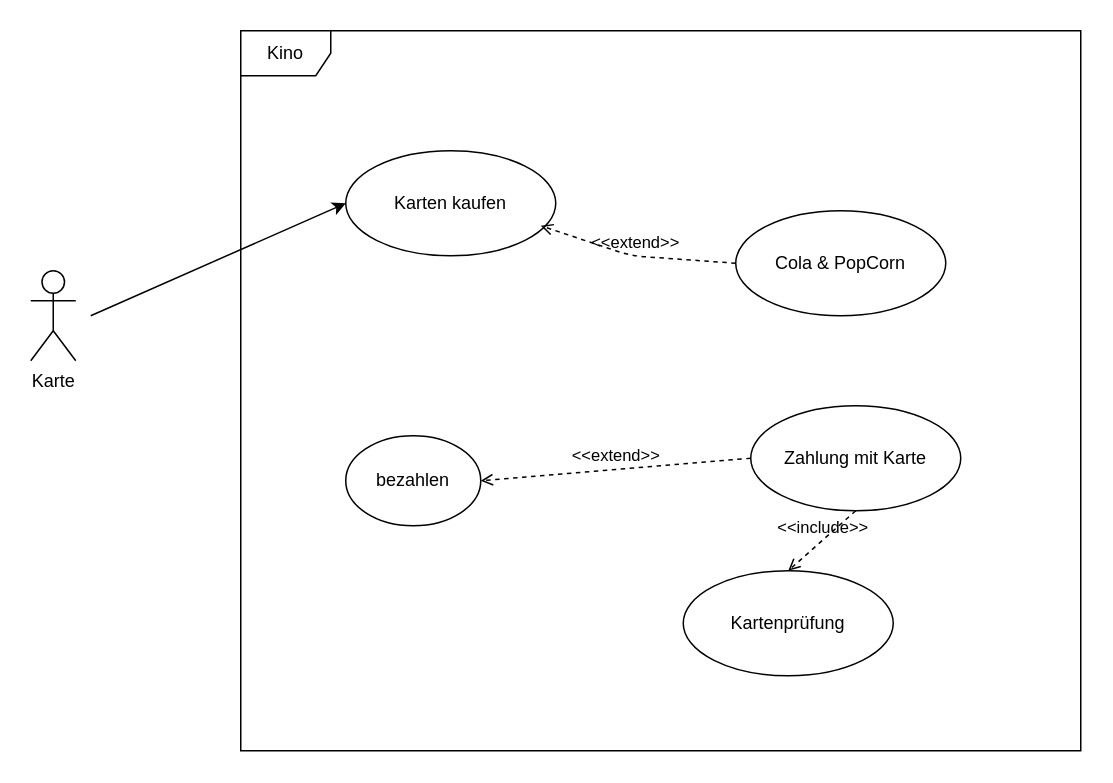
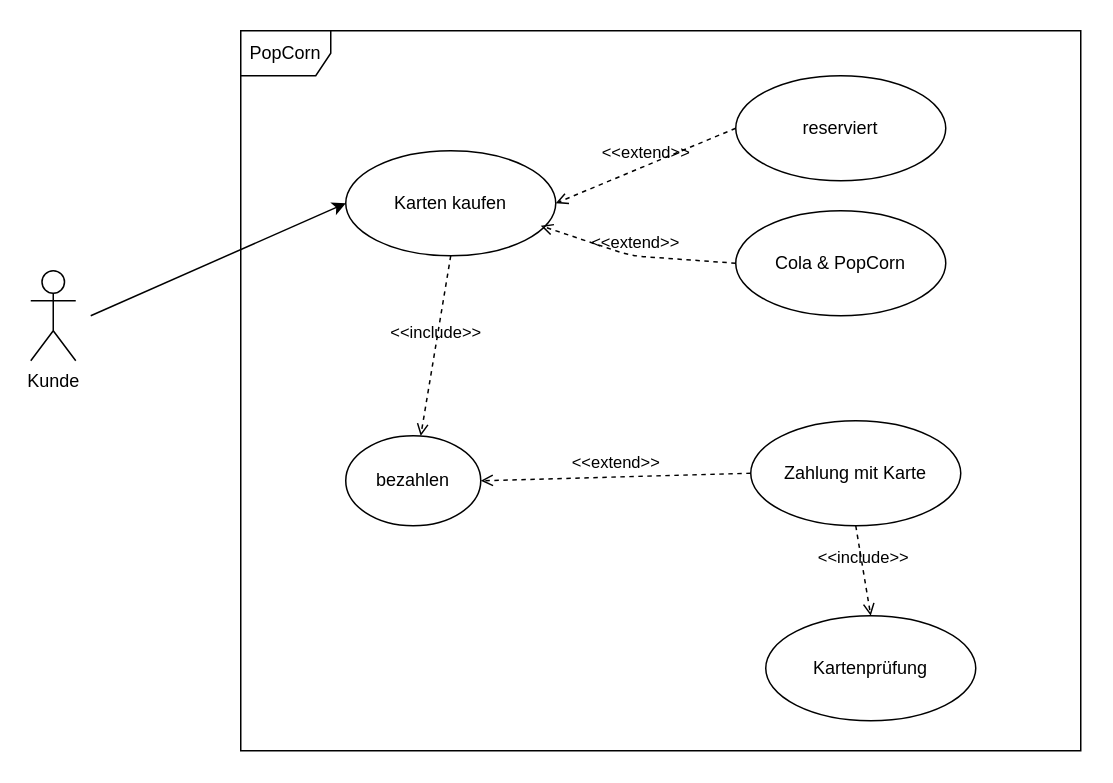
  <mxCell id="0" />
  <mxCell id="1" parent="0" />
- <mxCell id="2" value="Kino" style="shape=umlFrame;whiteSpace=wrap;html=1;" vertex="1" parent="1"><mxGeometry x="160" y="20" width="560" height="480" as="geometry" /></mxCell>
- <mxCell id="3" value="Karte" style="shape=umlActor;verticalLabelPosition=bottom;verticalAlign=top;html=1;" vertex="1" parent="1"><mxGeometry x="20" y="180" width="30" height="60" as="geometry" /></mxCell>
+ <mxCell id="2" value="PopCorn" style="shape=umlFrame;whiteSpace=wrap;html=1;" vertex="1" parent="1"><mxGeometry x="160" y="20" width="560" height="480" as="geometry" /></mxCell>
+ <mxCell id="3" value="Kunde" style="shape=umlActor;verticalLabelPosition=bottom;verticalAlign=top;html=1;" vertex="1" parent="1"><mxGeometry x="20" y="180" width="30" height="60" as="geometry" /></mxCell>
  <mxCell id="4" value="Karten kaufen" style="ellipse;whiteSpace=wrap;html=1;" vertex="1" parent="1"><mxGeometry x="230" y="100" width="140" height="70" as="geometry" /></mxCell>
+ <mxCell id="5" value="reserviert" style="ellipse;whiteSpace=wrap;html=1;" vertex="1" parent="1"><mxGeometry x="490" y="50" width="140" height="70" as="geometry" /></mxCell>
  <mxCell id="6" value="Cola &amp;amp; PopCorn" style="ellipse;whiteSpace=wrap;html=1;" vertex="1" parent="1"><mxGeometry x="490" y="140" width="140" height="70" as="geometry" /></mxCell>
  <mxCell id="7" value="bezahlen" style="ellipse;whiteSpace=wrap;html=1;" vertex="1" parent="1"><mxGeometry x="230" y="290" width="90" height="60" as="geometry" /></mxCell>
- <mxCell id="8" value="Zahlung mit Karte" style="ellipse;whiteSpace=wrap;html=1;" vertex="1" parent="1"><mxGeometry x="500" y="270" width="140" height="70" as="geometry" /></mxCell>
- <mxCell id="9" value="Kartenprüfung" style="ellipse;whiteSpace=wrap;html=1;" vertex="1" parent="1"><mxGeometry x="455" y="380" width="140" height="70" as="geometry" /></mxCell>
+ <mxCell id="8" value="Zahlung mit Karte" style="ellipse;whiteSpace=wrap;html=1;" vertex="1" parent="1"><mxGeometry x="500" y="280" width="140" height="70" as="geometry" /></mxCell>
+ <mxCell id="9" value="Kartenprüfung" style="ellipse;whiteSpace=wrap;html=1;" vertex="1" parent="1"><mxGeometry x="510" y="410" width="140" height="70" as="geometry" /></mxCell>
+ <mxCell id="10" value="&amp;lt;&amp;lt;include&amp;gt;&amp;gt;" style="html=1;verticalAlign=bottom;labelBackgroundColor=none;endArrow=open;endFill=0;dashed=1;exitX=0.5;exitY=1;exitDx=0;exitDy=0;" edge="1" parent="1" source="4" target="7"><mxGeometry width="160" relative="1" as="geometry"><mxPoint x="300" y="230" as="sourcePoint" /><mxPoint x="420" y="230" as="targetPoint" /></mxGeometry></mxCell>
+ <mxCell id="11" value="&amp;lt;&amp;lt;extend&amp;gt;&amp;gt;" style="html=1;verticalAlign=bottom;labelBackgroundColor=none;endArrow=open;endFill=0;dashed=1;entryX=1;entryY=0.5;entryDx=0;entryDy=0;exitX=0;exitY=0.5;exitDx=0;exitDy=0;" edge="1" parent="1" source="5" target="4"><mxGeometry width="160" relative="1" as="geometry"><mxPoint x="370" y="240" as="sourcePoint" /><mxPoint x="530" y="240" as="targetPoint" /></mxGeometry></mxCell>
  <mxCell id="12" value="&amp;lt;&amp;lt;extend&amp;gt;&amp;gt;" style="html=1;verticalAlign=bottom;labelBackgroundColor=none;endArrow=open;endFill=0;dashed=1;exitX=0;exitY=0.5;exitDx=0;exitDy=0;" edge="1" parent="1" source="6"><mxGeometry width="160" relative="1" as="geometry"><mxPoint x="510" y="95" as="sourcePoint" /><mxPoint x="360" y="150" as="targetPoint" /><Array as="points"><mxPoint x="420" y="170" /></Array></mxGeometry></mxCell>
  <mxCell id="13" value="&amp;lt;&amp;lt;extend&amp;gt;&amp;gt;" style="html=1;verticalAlign=bottom;labelBackgroundColor=none;endArrow=open;endFill=0;dashed=1;exitX=0;exitY=0.5;exitDx=0;exitDy=0;entryX=1;entryY=0.5;entryDx=0;entryDy=0;" edge="1" parent="1" source="8" target="7"><mxGeometry width="160" relative="1" as="geometry"><mxPoint x="500" y="205" as="sourcePoint" /><mxPoint x="370" y="160" as="targetPoint" /></mxGeometry></mxCell>
  <mxCell id="14" value="&amp;lt;&amp;lt;include&amp;gt;&amp;gt;" style="html=1;verticalAlign=bottom;labelBackgroundColor=none;endArrow=open;endFill=0;dashed=1;exitX=0.5;exitY=1;exitDx=0;exitDy=0;entryX=0.5;entryY=0;entryDx=0;entryDy=0;" edge="1" parent="1" source="8" target="9"><mxGeometry width="160" relative="1" as="geometry"><mxPoint x="569.66" y="360" as="sourcePoint" /><mxPoint x="569.66" y="480" as="targetPoint" /><mxPoint as="offset" /></mxGeometry></mxCell>
  <mxCell id="15" value="" style="orthogonalLoop=1;jettySize=auto;html=1;entryX=0;entryY=0.5;entryDx=0;entryDy=0;startArrow=none;startFill=0;" edge="1" parent="1" target="4"><mxGeometry width="80" relative="1" as="geometry"><mxPoint x="60" y="210" as="sourcePoint" /><mxPoint x="150" y="120" as="targetPoint" /></mxGeometry></mxCell>
